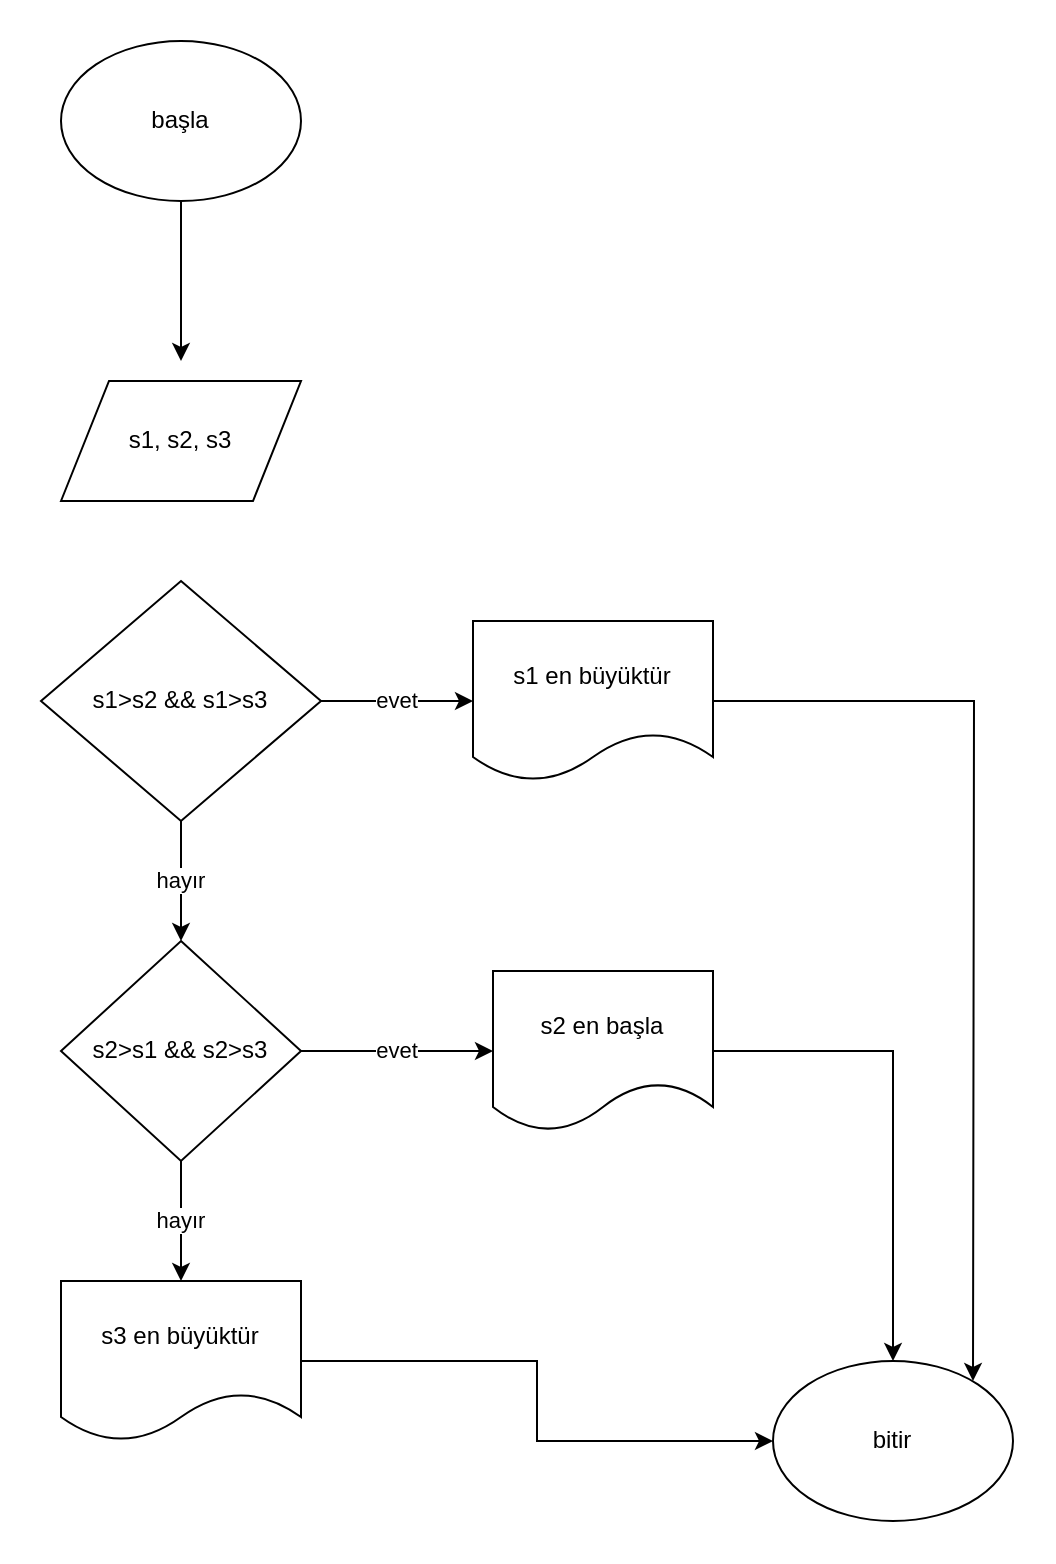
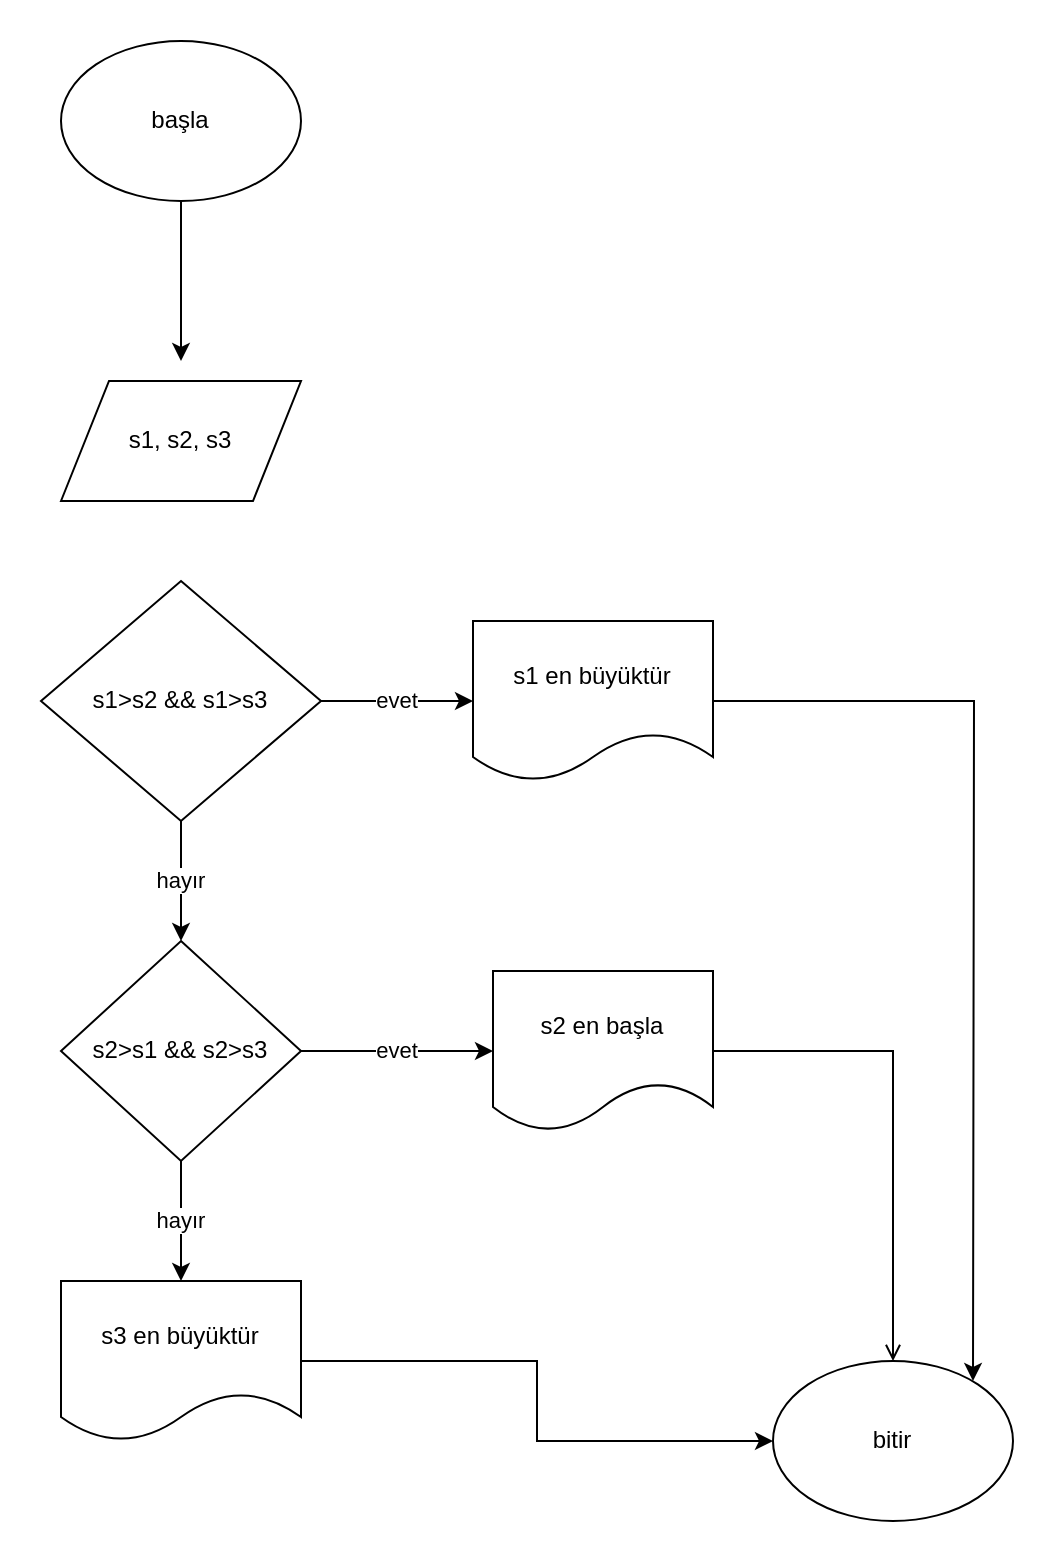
  <mxCell id="0" />
  <mxCell id="1" parent="0" />
  <mxCell id="2" style="edgeStyle=orthogonalEdgeStyle;rounded=0;orthogonalLoop=1;jettySize=auto;html=1;" edge="1" parent="1" source="3"><mxGeometry relative="1" as="geometry"><mxPoint x="90" y="180" as="targetPoint" /></mxGeometry></mxCell>
  <mxCell id="3" value="başla&lt;br&gt;" style="ellipse;whiteSpace=wrap;html=1;" vertex="1" parent="1"><mxGeometry x="30" y="20" width="120" height="80" as="geometry" /></mxCell>
  <mxCell id="4" value="s1, s2, s3" style="shape=parallelogram;perimeter=parallelogramPerimeter;whiteSpace=wrap;html=1;" vertex="1" parent="1"><mxGeometry x="30" y="190" width="120" height="60" as="geometry" /></mxCell>
  <mxCell id="5" value="evet" style="edgeStyle=orthogonalEdgeStyle;rounded=0;orthogonalLoop=1;jettySize=auto;html=1;" edge="1" parent="1" source="7"><mxGeometry relative="1" as="geometry"><mxPoint x="236" y="350" as="targetPoint" /></mxGeometry></mxCell>
  <mxCell id="6" value="hayır" style="edgeStyle=orthogonalEdgeStyle;rounded=0;orthogonalLoop=1;jettySize=auto;html=1;" edge="1" parent="1" source="7"><mxGeometry relative="1" as="geometry"><mxPoint x="90" y="470" as="targetPoint" /></mxGeometry></mxCell>
  <mxCell id="7" value="s1&amp;gt;s2 &amp;amp;&amp;amp; s1&amp;gt;s3" style="rhombus;whiteSpace=wrap;html=1;" vertex="1" parent="1"><mxGeometry x="20" y="290" width="140" height="120" as="geometry" /></mxCell>
  <mxCell id="8" style="edgeStyle=orthogonalEdgeStyle;rounded=0;orthogonalLoop=1;jettySize=auto;html=1;" edge="1" parent="1" source="9"><mxGeometry relative="1" as="geometry"><mxPoint x="486" y="690" as="targetPoint" /></mxGeometry></mxCell>
  <mxCell id="9" value="s1 en büyüktür" style="shape=document;whiteSpace=wrap;html=1;boundedLbl=1;" vertex="1" parent="1"><mxGeometry x="236" y="310" width="120" height="80" as="geometry" /></mxCell>
  <mxCell id="10" value="evet" style="edgeStyle=orthogonalEdgeStyle;rounded=0;orthogonalLoop=1;jettySize=auto;html=1;" edge="1" parent="1" source="12" target="14"><mxGeometry relative="1" as="geometry"><mxPoint x="236" y="525" as="targetPoint" /></mxGeometry></mxCell>
  <mxCell id="11" value="hayır" style="edgeStyle=orthogonalEdgeStyle;rounded=0;orthogonalLoop=1;jettySize=auto;html=1;" edge="1" parent="1" source="12" target="16"><mxGeometry relative="1" as="geometry"><mxPoint x="90" y="650" as="targetPoint" /></mxGeometry></mxCell>
  <mxCell id="12" value="s2&amp;gt;s1 &amp;amp;&amp;amp; s2&amp;gt;s3" style="rhombus;whiteSpace=wrap;html=1;" vertex="1" parent="1"><mxGeometry x="30" y="470" width="120" height="110" as="geometry" /></mxCell>
- <mxCell id="13" style="edgeStyle=orthogonalEdgeStyle;rounded=0;orthogonalLoop=1;jettySize=auto;html=1;" edge="1" parent="1" source="14" target="17"><mxGeometry relative="1" as="geometry" /></mxCell>
+ <mxCell id="13" style="edgeStyle=orthogonalEdgeStyle;rounded=0;orthogonalLoop=1;jettySize=auto;html=1;endArrow=open;" edge="1" parent="1" source="14" target="17"><mxGeometry relative="1" as="geometry" /></mxCell>
  <mxCell id="14" value="s2 en başla" style="shape=document;whiteSpace=wrap;html=1;boundedLbl=1;" vertex="1" parent="1"><mxGeometry x="246" y="485" width="110" height="80" as="geometry" /></mxCell>
  <mxCell id="15" style="edgeStyle=orthogonalEdgeStyle;rounded=0;orthogonalLoop=1;jettySize=auto;html=1;entryX=0;entryY=0.5;entryDx=0;entryDy=0;" edge="1" parent="1" source="16" target="17"><mxGeometry relative="1" as="geometry" /></mxCell>
  <mxCell id="16" value="s3 en büyüktür" style="shape=document;whiteSpace=wrap;html=1;boundedLbl=1;" vertex="1" parent="1"><mxGeometry x="30" y="640" width="120" height="80" as="geometry" /></mxCell>
  <mxCell id="17" value="bitir" style="ellipse;whiteSpace=wrap;html=1;" vertex="1" parent="1"><mxGeometry x="386" y="680" width="120" height="80" as="geometry" /></mxCell>
